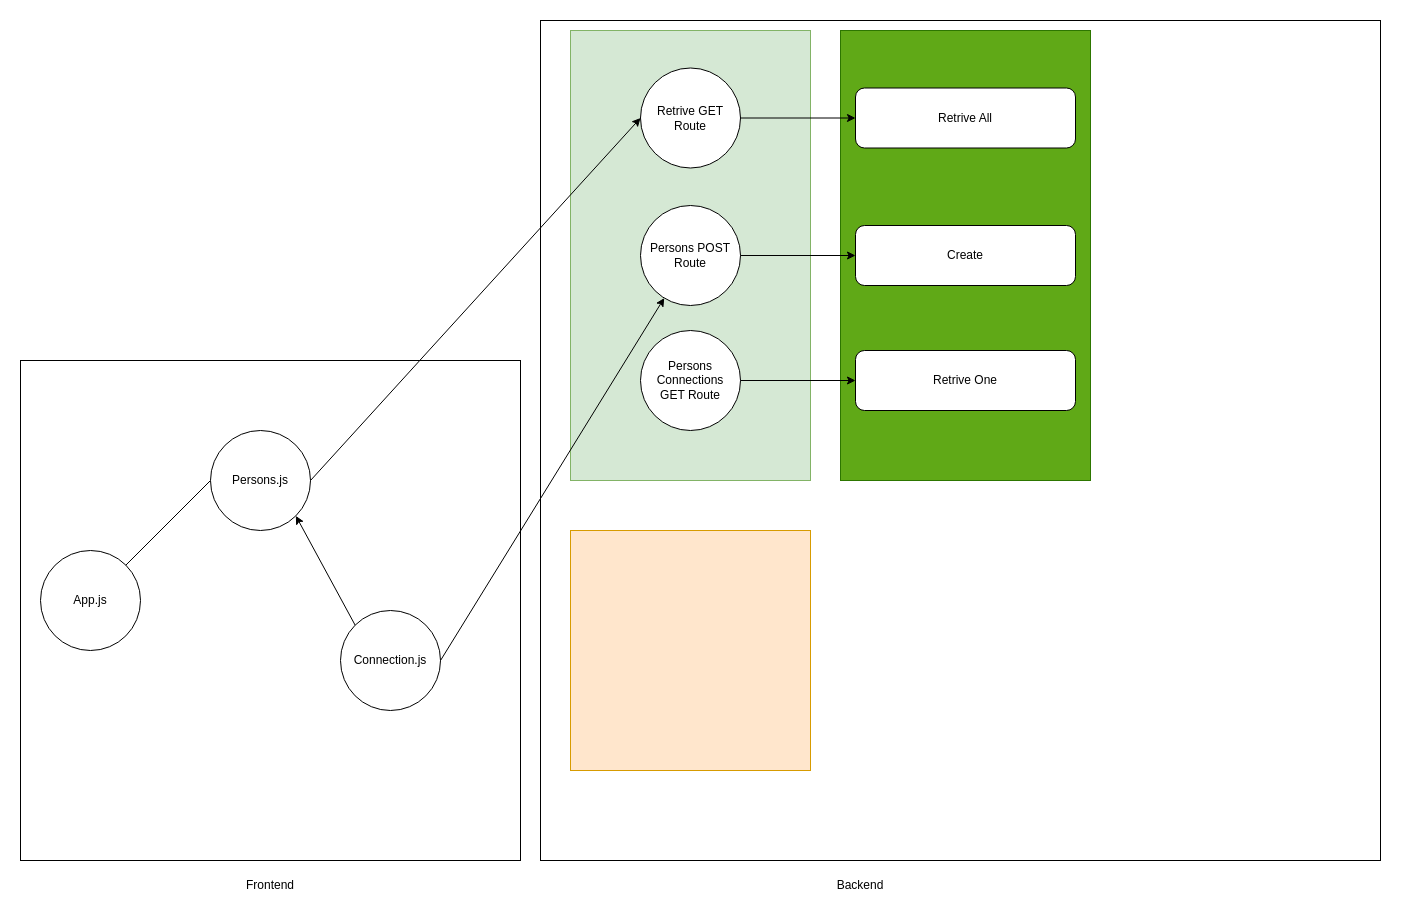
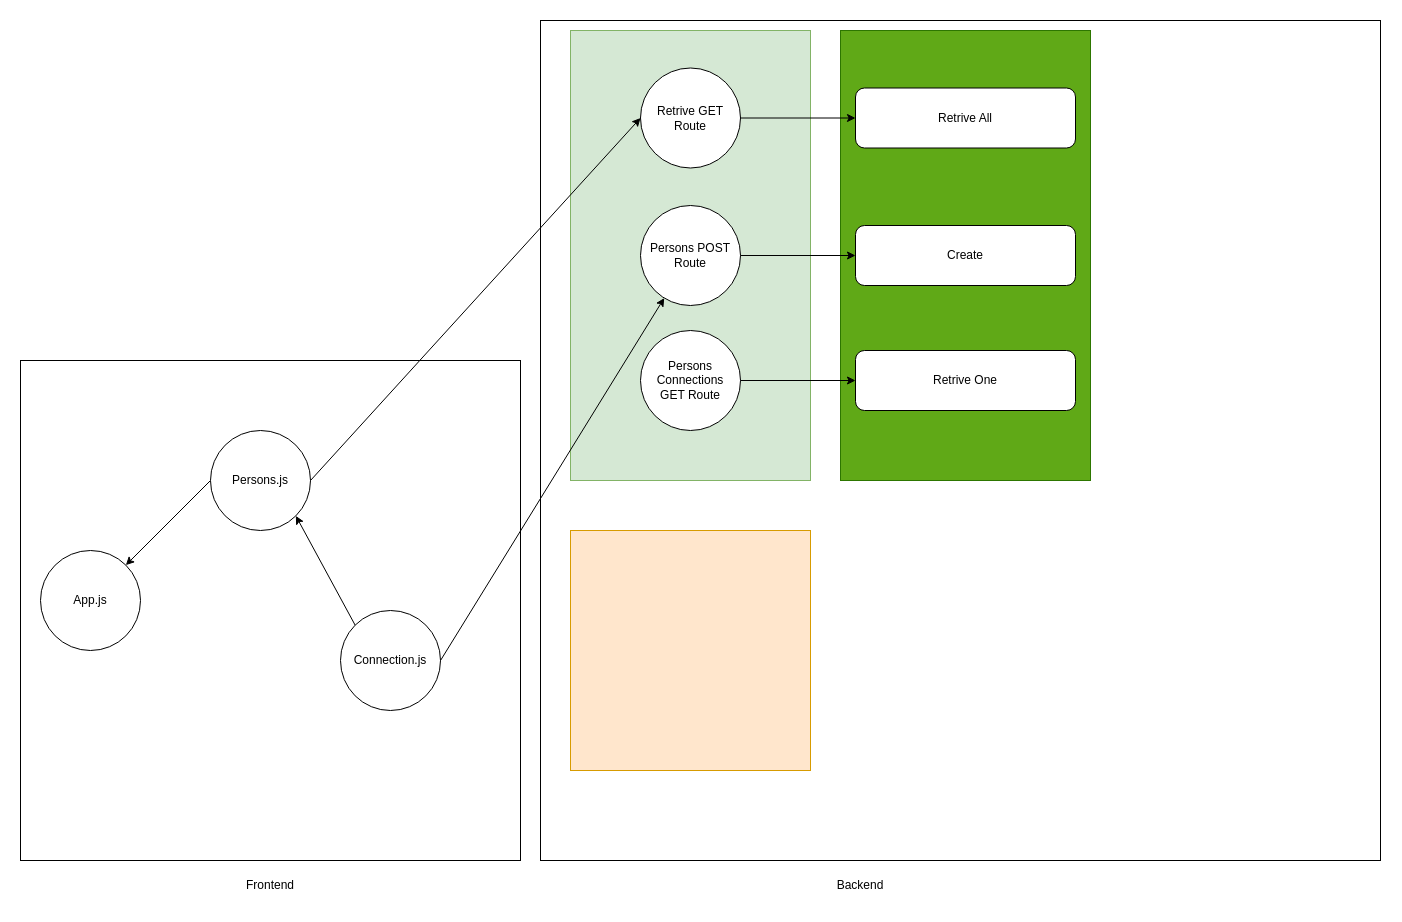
  <mxCell id="0" />
  <mxCell id="1" parent="0" />
  <mxCell id="2" value="" style="whiteSpace=wrap;html=1;aspect=fixed;" vertex="1" parent="1"><mxGeometry x="20" y="360" width="500" height="500" as="geometry" /></mxCell>
  <mxCell id="3" value="Frontend" style="text;html=1;strokeColor=none;fillColor=none;align=center;verticalAlign=middle;whiteSpace=wrap;rounded=0;" vertex="1" parent="1"><mxGeometry x="240" y="870" width="60" height="30" as="geometry" /></mxCell>
  <mxCell id="4" value="" style="whiteSpace=wrap;html=1;aspect=fixed;" vertex="1" parent="1"><mxGeometry x="540" y="20" width="840" height="840" as="geometry" /></mxCell>
  <mxCell id="5" value="Backend" style="text;html=1;strokeColor=none;fillColor=none;align=center;verticalAlign=middle;whiteSpace=wrap;rounded=0;" vertex="1" parent="1"><mxGeometry x="830" y="870" width="60" height="30" as="geometry" /></mxCell>
  <mxCell id="6" value="App.js" style="ellipse;whiteSpace=wrap;html=1;aspect=fixed;" vertex="1" parent="1"><mxGeometry x="40" y="550" width="100" height="100" as="geometry" /></mxCell>
- <mxCell id="7" style="edgeStyle=none;rounded=0;orthogonalLoop=1;jettySize=auto;html=1;exitX=0;exitY=0.5;exitDx=0;exitDy=0;entryX=1;entryY=0;entryDx=0;entryDy=0;endArrow=none;" edge="1" parent="1" source="8" target="6"><mxGeometry relative="1" as="geometry" /></mxCell>
+ <mxCell id="7" style="edgeStyle=none;rounded=0;orthogonalLoop=1;jettySize=auto;html=1;exitX=0;exitY=0.5;exitDx=0;exitDy=0;entryX=1;entryY=0;entryDx=0;entryDy=0;" edge="1" parent="1" source="8" target="6"><mxGeometry relative="1" as="geometry" /></mxCell>
  <mxCell id="8" value="Persons.js" style="ellipse;whiteSpace=wrap;html=1;aspect=fixed;" vertex="1" parent="1"><mxGeometry x="210" y="430" width="100" height="100" as="geometry" /></mxCell>
  <mxCell id="9" style="edgeStyle=none;rounded=0;orthogonalLoop=1;jettySize=auto;html=1;exitX=0;exitY=0;exitDx=0;exitDy=0;entryX=1;entryY=1;entryDx=0;entryDy=0;" edge="1" parent="1" source="10" target="8"><mxGeometry relative="1" as="geometry" /></mxCell>
  <mxCell id="10" value="Connection.js" style="ellipse;whiteSpace=wrap;html=1;aspect=fixed;" vertex="1" parent="1"><mxGeometry x="340" y="610" width="100" height="100" as="geometry" /></mxCell>
  <mxCell id="11" value="" style="group;fillColor=#d5e8d4;strokeColor=#82b366;" vertex="1" connectable="0" parent="1"><mxGeometry x="570" y="30" width="240" height="450" as="geometry" /></mxCell>
  <mxCell id="12" value="Retrive GET Route" style="ellipse;whiteSpace=wrap;html=1;aspect=fixed;" vertex="1" parent="11"><mxGeometry x="70" y="37.5" width="100" height="100" as="geometry" /></mxCell>
  <mxCell id="13" value="Persons POST Route" style="ellipse;whiteSpace=wrap;html=1;aspect=fixed;" vertex="1" parent="11"><mxGeometry x="70" y="175.0" width="100" height="100" as="geometry" /></mxCell>
  <mxCell id="14" value="Persons Connections &lt;br&gt;GET Route" style="ellipse;whiteSpace=wrap;html=1;aspect=fixed;" vertex="1" parent="11"><mxGeometry x="70" y="300" width="100" height="100" as="geometry" /></mxCell>
  <mxCell id="15" style="edgeStyle=none;rounded=0;orthogonalLoop=1;jettySize=auto;html=1;exitX=1;exitY=0.5;exitDx=0;exitDy=0;entryX=0;entryY=0.5;entryDx=0;entryDy=0;" edge="1" parent="1" source="8" target="12"><mxGeometry relative="1" as="geometry" /></mxCell>
  <mxCell id="16" value="" style="whiteSpace=wrap;html=1;aspect=fixed;fillColor=#ffe6cc;strokeColor=#d79b00;" vertex="1" parent="1"><mxGeometry x="570" y="530" width="240" height="240" as="geometry" /></mxCell>
  <mxCell id="17" style="edgeStyle=none;rounded=0;orthogonalLoop=1;jettySize=auto;html=1;exitX=1;exitY=0.5;exitDx=0;exitDy=0;" edge="1" parent="1" source="10" target="13"><mxGeometry relative="1" as="geometry" /></mxCell>
  <mxCell id="18" value="" style="rounded=0;whiteSpace=wrap;html=1;fillColor=#60a917;fontColor=#ffffff;strokeColor=#2D7600;" vertex="1" parent="1"><mxGeometry x="840" y="30" width="250" height="450" as="geometry" /></mxCell>
  <mxCell id="19" value="Create" style="rounded=1;whiteSpace=wrap;html=1;" vertex="1" parent="1"><mxGeometry x="855" y="225" width="220" height="60" as="geometry" /></mxCell>
  <mxCell id="20" value="Retrive One" style="rounded=1;whiteSpace=wrap;html=1;" vertex="1" parent="1"><mxGeometry x="855" y="350" width="220" height="60" as="geometry" /></mxCell>
  <mxCell id="21" value="Retrive All" style="rounded=1;whiteSpace=wrap;html=1;" vertex="1" parent="1"><mxGeometry x="855" y="87.5" width="220" height="60" as="geometry" /></mxCell>
  <mxCell id="22" style="edgeStyle=none;rounded=0;orthogonalLoop=1;jettySize=auto;html=1;exitX=1;exitY=0.5;exitDx=0;exitDy=0;entryX=0;entryY=0.5;entryDx=0;entryDy=0;" edge="1" parent="1" source="12" target="21"><mxGeometry relative="1" as="geometry" /></mxCell>
  <mxCell id="23" style="edgeStyle=none;rounded=0;orthogonalLoop=1;jettySize=auto;html=1;exitX=1;exitY=0.5;exitDx=0;exitDy=0;entryX=0;entryY=0.5;entryDx=0;entryDy=0;" edge="1" parent="1" source="13" target="19"><mxGeometry relative="1" as="geometry" /></mxCell>
  <mxCell id="24" style="edgeStyle=none;rounded=0;orthogonalLoop=1;jettySize=auto;html=1;exitX=1;exitY=0.5;exitDx=0;exitDy=0;entryX=0;entryY=0.5;entryDx=0;entryDy=0;" edge="1" parent="1" source="14" target="20"><mxGeometry relative="1" as="geometry" /></mxCell>
